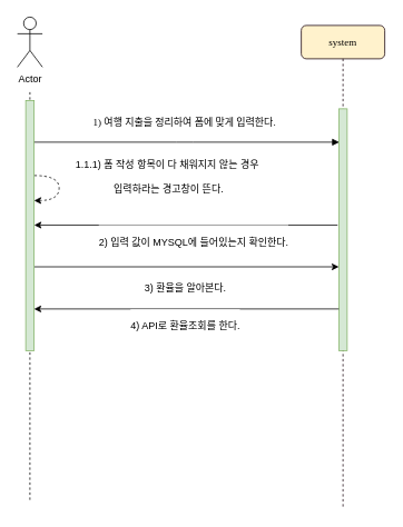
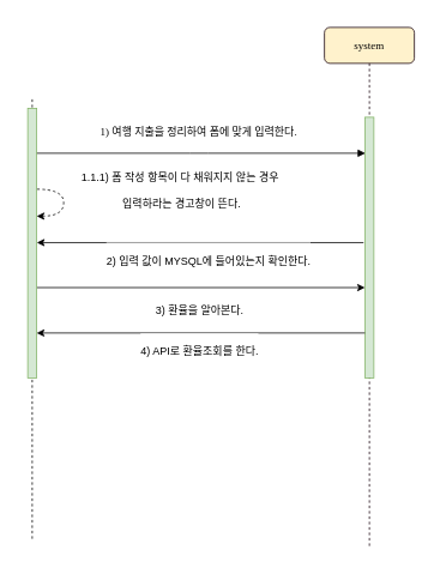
  <mxCell id="0" />
  <mxCell id="1" parent="0" />
  <mxCell id="2" value="" style="line;strokeWidth=1;direction=south;html=1;perimeter=backbonePerimeter;points=[];outlineConnect=0;dashed=1;" parent="1" vertex="1"><mxGeometry x="30" y="110" width="10" height="490" as="geometry" /></mxCell>
  <mxCell id="3" value="system" style="shape=umlLifeline;perimeter=lifelinePerimeter;whiteSpace=wrap;html=1;container=1;collapsible=0;recursiveResize=0;outlineConnect=0;rounded=1;shadow=0;comic=0;labelBackgroundColor=none;strokeColor=#17000C;strokeWidth=1;fillColor=#fff2cc;fontFamily=Verdana;fontSize=12;align=center;" parent="1" vertex="1"><mxGeometry x="360" y="30" width="100" height="580" as="geometry" /></mxCell>
  <mxCell id="4" value="" style="html=1;points=[];perimeter=orthogonalPerimeter;rounded=0;shadow=0;comic=0;labelBackgroundColor=none;strokeColor=#82b366;strokeWidth=1;fillColor=#d5e8d4;fontFamily=Verdana;fontSize=12;align=center;" parent="3" vertex="1"><mxGeometry x="45" y="100" width="10" height="290" as="geometry" /></mxCell>
  <mxCell id="5" value="&lt;p class=&quot;0&quot; style=&quot;line-height: 140%&quot;&gt;&lt;span lang=&quot;EN-US&quot; style=&quot;letter-spacing: 0pt ; font-size: 9.0pt&quot;&gt;1) &lt;/span&gt;&lt;span style=&quot;font-size: 9.0pt&quot;&gt;여행 지출을 정리하여 폼에 맞게 입력한다&lt;/span&gt;&lt;span lang=&quot;EN-US&quot; style=&quot;letter-spacing: 0pt ; font-size: 9.0pt&quot;&gt;.&lt;/span&gt;&lt;/p&gt;" style="html=1;verticalAlign=bottom;endArrow=block;entryX=0;entryY=0;labelBackgroundColor=none;fontFamily=Verdana;fontSize=12;edgeStyle=elbowEdgeStyle;elbow=vertical;" parent="1" edge="1"><mxGeometry relative="1" as="geometry"><mxPoint x="35" y="170" as="sourcePoint" /><mxPoint x="405.5" y="170" as="targetPoint" /></mxGeometry></mxCell>
- <mxCell id="6" value="Actor" style="shape=umlActor;verticalLabelPosition=bottom;labelBackgroundColor=#ffffff;verticalAlign=top;html=1;outlineConnect=0;" parent="1" vertex="1"><mxGeometry x="20" y="20" width="30" height="60" as="geometry" /></mxCell>
  <mxCell id="7" style="edgeStyle=none;rounded=0;orthogonalLoop=1;jettySize=auto;html=1;endArrow=classic;endFill=1;startArrow=none;startFill=0;" edge="1" parent="1"><mxGeometry relative="1" as="geometry"><mxPoint x="40" y="319.5" as="sourcePoint" /><mxPoint x="405" y="319.5" as="targetPoint" /></mxGeometry></mxCell>
  <mxCell id="8" value="&lt;p class=&quot;0&quot; style=&quot;line-height: 140%&quot;&gt;&lt;span lang=&quot;EN-US&quot; style=&quot;letter-spacing: 0pt ; font-size: 9.0pt&quot;&gt;3) &lt;/span&gt;&lt;span style=&quot;font-size: 9.0pt&quot;&gt;환율을 알아본다&lt;/span&gt;&lt;span lang=&quot;EN-US&quot; style=&quot;letter-spacing: 0pt ; font-size: 9.0pt&quot;&gt;.&lt;/span&gt;&lt;/p&gt;" style="text;html=1;resizable=0;points=[];align=center;verticalAlign=middle;labelBackgroundColor=#ffffff;" vertex="1" connectable="0" parent="7"><mxGeometry x="0.273" y="-1" relative="1" as="geometry"><mxPoint x="-52" y="24" as="offset" /></mxGeometry></mxCell>
  <mxCell id="9" style="edgeStyle=orthogonalEdgeStyle;curved=1;rounded=0;orthogonalLoop=1;jettySize=auto;html=1;dashed=1;startArrow=none;startFill=0;endArrow=classic;endFill=1;" edge="1" parent="1" target="11"><mxGeometry relative="1" as="geometry"><mxPoint x="50" y="240" as="targetPoint" /><mxPoint x="40" y="210.034" as="sourcePoint" /><Array as="points"><mxPoint x="70" y="210" /><mxPoint x="70" y="240" /></Array></mxGeometry></mxCell>
  <mxCell id="10" value="&lt;p class=&quot;0&quot; style=&quot;line-height: 140%&quot;&gt;&lt;span lang=&quot;EN-US&quot; style=&quot;letter-spacing: 0pt ; font-size: 9.0pt&quot;&gt;1.1.1) &lt;/span&gt;&lt;span style=&quot;font-size: 9.0pt&quot;&gt;폼 작성 항목이 다 채워지지 않는 경우&amp;nbsp;&lt;/span&gt;&lt;/p&gt;&lt;p class=&quot;0&quot; style=&quot;line-height: 140%&quot;&gt;&lt;span style=&quot;font-size: 9.0pt&quot;&gt;입력하라는 경고창이 뜬다&lt;/span&gt;&lt;span lang=&quot;EN-US&quot; style=&quot;letter-spacing: 0pt ; font-size: 9.0pt&quot;&gt;.&lt;/span&gt;&lt;/p&gt;" style="text;html=1;resizable=0;points=[];align=center;verticalAlign=middle;labelBackgroundColor=#ffffff;" vertex="1" connectable="0" parent="9"><mxGeometry x="-0.439" y="-6" relative="1" as="geometry"><mxPoint x="135" y="-6" as="offset" /></mxGeometry></mxCell>
  <mxCell id="11" value="" style="html=1;points=[];perimeter=orthogonalPerimeter;fillColor=#d5e8d4;strokeColor=#82b366;" parent="1" vertex="1"><mxGeometry x="30" y="120" width="10" height="300" as="geometry" /></mxCell>
  <mxCell id="12" style="edgeStyle=none;rounded=0;orthogonalLoop=1;jettySize=auto;html=1;entryX=1.167;entryY=0.522;entryDx=0;entryDy=0;entryPerimeter=0;" edge="1" parent="1"><mxGeometry relative="1" as="geometry"><mxPoint x="403.5" y="269.46" as="sourcePoint" /><mxPoint x="40.17" y="269.46" as="targetPoint" /></mxGeometry></mxCell>
  <mxCell id="13" value="&lt;p class=&quot;0&quot; style=&quot;line-height: 140%&quot;&gt;&lt;span lang=&quot;EN-US&quot; style=&quot;letter-spacing: 0pt ; font-size: 9.0pt&quot;&gt;2) &lt;/span&gt;&lt;span style=&quot;font-size: 9.0pt&quot;&gt;입력 값이 &lt;/span&gt;&lt;span lang=&quot;EN-US&quot; style=&quot;letter-spacing: 0pt ; font-size: 9.0pt&quot;&gt;MYSQL&lt;/span&gt;&lt;span style=&quot;font-size: 9.0pt&quot;&gt;에 들어있는지 확인한다&lt;/span&gt;&lt;span lang=&quot;EN-US&quot; style=&quot;letter-spacing: 0pt ; font-size: 9.0pt&quot;&gt;.&lt;/span&gt;&lt;/p&gt;" style="text;html=1;resizable=0;points=[];align=center;verticalAlign=middle;labelBackgroundColor=#ffffff;" vertex="1" connectable="0" parent="12"><mxGeometry x="0.162" y="-3" relative="1" as="geometry"><mxPoint x="37.5" y="23" as="offset" /></mxGeometry></mxCell>
  <mxCell id="14" style="edgeStyle=none;rounded=0;orthogonalLoop=1;jettySize=auto;html=1;entryX=1;entryY=0.5;entryDx=0;entryDy=0;entryPerimeter=0;startArrow=none;startFill=0;endArrow=classic;endFill=1;" edge="1" parent="1"><mxGeometry relative="1" as="geometry"><mxPoint x="405" y="370" as="sourcePoint" /><mxPoint x="40" y="370" as="targetPoint" /></mxGeometry></mxCell>
  <mxCell id="15" value="&lt;p class=&quot;0&quot; style=&quot;line-height: 140%&quot;&gt;&lt;span lang=&quot;EN-US&quot; style=&quot;letter-spacing: 0pt ; font-size: 9.0pt&quot;&gt;4) API&lt;/span&gt;&lt;span style=&quot;font-size: 9.0pt&quot;&gt;로 환율조회를 한다&lt;/span&gt;&lt;span lang=&quot;EN-US&quot; style=&quot;letter-spacing: 0pt ; font-size: 9.0pt&quot;&gt;.&lt;/span&gt;&lt;/p&gt;" style="text;html=1;resizable=0;points=[];align=center;verticalAlign=middle;labelBackgroundColor=#ffffff;" vertex="1" connectable="0" parent="14"><mxGeometry x="-0.147" relative="1" as="geometry"><mxPoint x="-29" y="20" as="offset" /></mxGeometry></mxCell>
